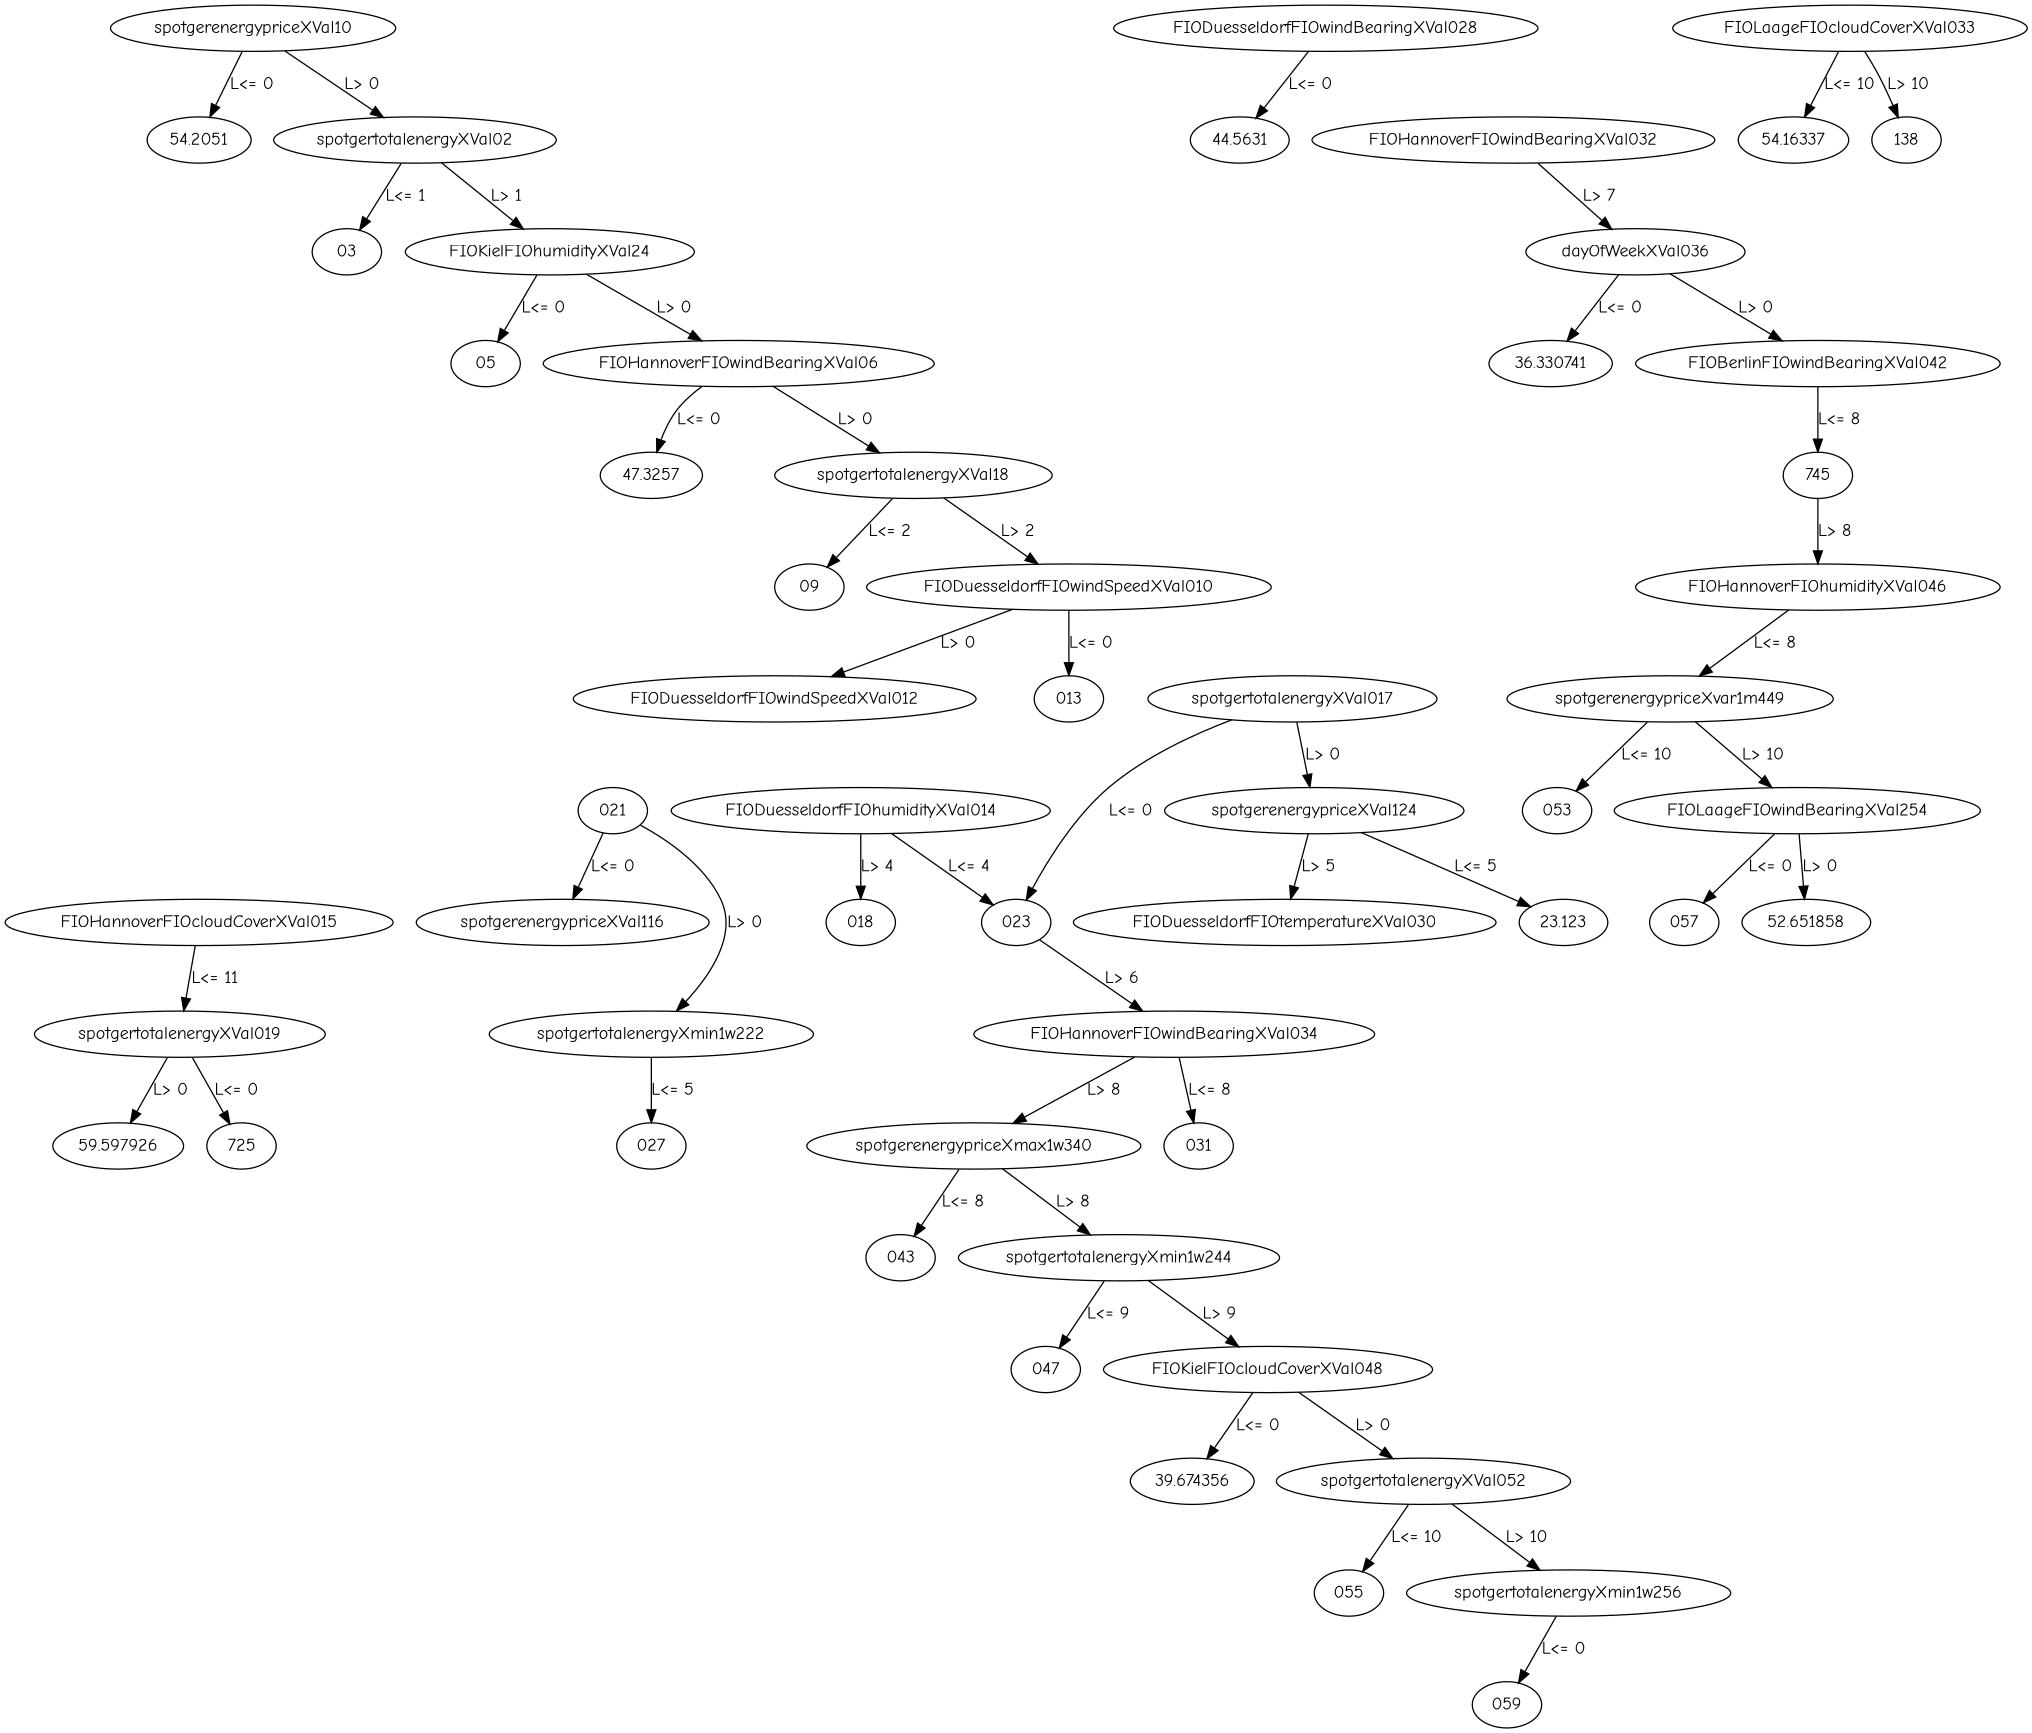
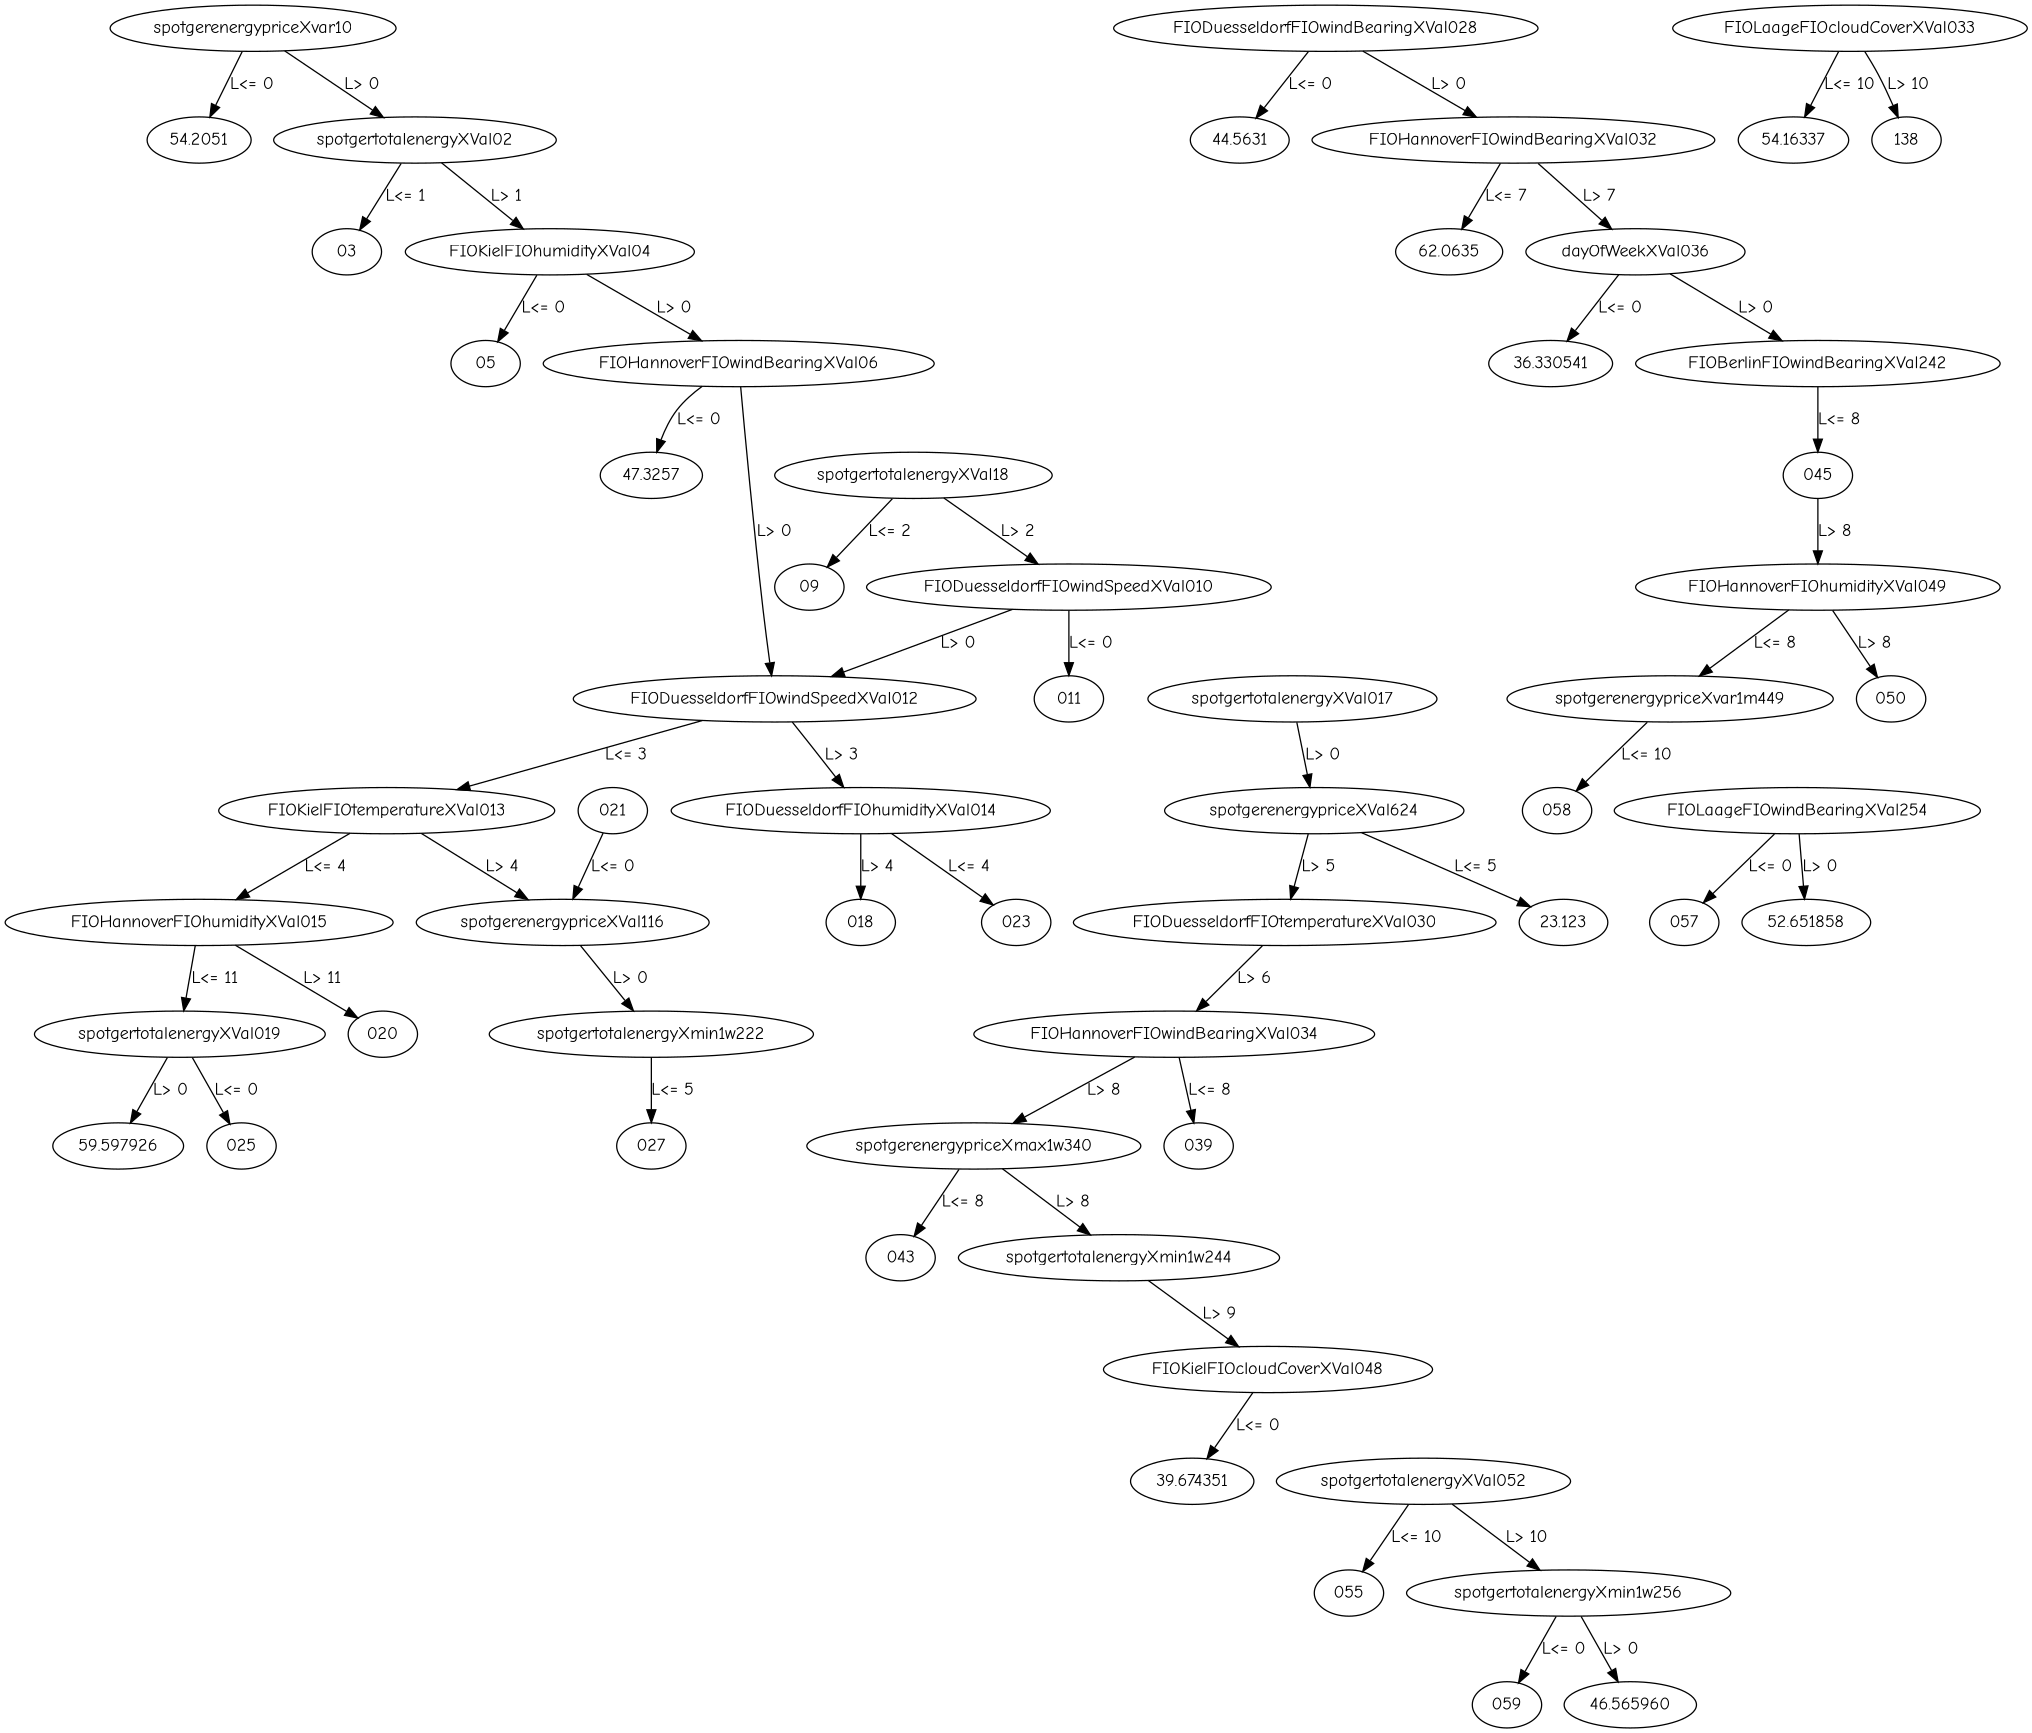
  digraph {
    fontname="Comic Neue"
    node [fontname="Comic Neue"]
    edge [fontname="Comic Neue"]
-   spotgerenergypriceXVal10
+   spotgerenergypriceXVal10 [label=spotgerenergypriceXvar10]
    54.2051
    spotgertotalenergyXVal02
    03
-   FIOKielFIOhumidityXVal04 [label=FIOKielFIOhumidityXVal24]
+   FIOKielFIOhumidityXVal04
    05
    FIOHannoverFIOwindBearingXVal06
    n8 [label=47.3257]
    spotgertotalenergyXVal18
    09
    FIODuesseldorfFIOwindSpeedXVal010
-   011 [label=013]
+   011
    FIODuesseldorfFIOwindSpeedXVal012
+   FIOKielFIOtemperatureXVal013
    FIODuesseldorfFIOhumidityXVal014
-   FIOHannoverFIOcloudCoverXVal015
+   FIOHannoverFIOcloudCoverXVal015 [label=FIOHannoverFIOhumidityXVal015]
    spotgerenergypriceXVal116
    018
    023
    spotgertotalenergyXVal019
+   020
    spotgertotalenergyXmin1w222
    spotgertotalenergyXVal017
-   spotgerenergypriceXVal124
-   025 [label=725]
+   spotgerenergypriceXVal124 [label=spotgerenergypriceXVal624]
+   025
    59.597926
    021
    027
    n29 [label=23.123]
    FIODuesseldorfFIOtemperatureXVal030
    FIODuesseldorfFIOwindBearingXVal028
    44.5631
    FIOHannoverFIOwindBearingXVal032
    FIOHannoverFIOwindBearingXVal034
+   62.0635
    dayOfWeekXVal036
    FIOLaageFIOcloudCoverXVal033
    54.16337
    n39 [label=138]
-   039 [label=031]
+   039
    spotgerenergypriceXmax1w340
-   36.330541 [label=36.330741]
-   FIOBerlinFIOwindBearingXVal042
+   36.330541
+   FIOBerlinFIOwindBearingXVal042 [label=FIOBerlinFIOwindBearingXVal242]
    043
    spotgertotalenergyXmin1w244
-   045 [label=745]
-   047
+   045
    FIOKielFIOcloudCoverXVal048
-   FIOHannoverFIOhumidityXVal046
+   FIOHannoverFIOhumidityXVal046 [label=FIOHannoverFIOhumidityXVal049]
    spotgerenergypriceXvar1m449
-   39.674351 [label=39.674356]
+   050
+   39.674351
    spotgertotalenergyXVal052
-   053
+   053 [label=058]
    n55 [label=FIOLaageFIOwindBearingXVal254]
    055
    spotgertotalenergyXmin1w256
    057
    n59 [label=52.651858]
    059
+   46.565960
    spotgerenergypriceXVal10 -> 54.2051 [label="L<= 0"]
    spotgerenergypriceXVal10 -> spotgertotalenergyXVal02 [label="L> 0"]
    spotgertotalenergyXVal02 -> 03 [label="L<= 1"]
    spotgertotalenergyXVal02 -> FIOKielFIOhumidityXVal04 [label="L> 1"]
    FIOKielFIOhumidityXVal04 -> 05 [label="L<= 0"]
    FIOKielFIOhumidityXVal04 -> FIOHannoverFIOwindBearingXVal06 [label="L> 0"]
    FIOHannoverFIOwindBearingXVal06 -> n8 [label="L<= 0"]
-   FIOHannoverFIOwindBearingXVal06 -> spotgertotalenergyXVal18 [label="L> 0"]
+   FIOHannoverFIOwindBearingXVal06 -> FIODuesseldorfFIOwindSpeedXVal012 [label="L> 0"]
    spotgertotalenergyXVal18 -> 09 [label="L<= 2"]
    spotgertotalenergyXVal18 -> FIODuesseldorfFIOwindSpeedXVal010 [label="L> 2"]
    FIODuesseldorfFIOwindSpeedXVal010 -> 011 [label="L<= 0"]
    FIODuesseldorfFIOwindSpeedXVal010 -> FIODuesseldorfFIOwindSpeedXVal012 [label="L> 0"]
+   FIODuesseldorfFIOwindSpeedXVal012 -> FIOKielFIOtemperatureXVal013 [label="L<= 3"]
+   FIODuesseldorfFIOwindSpeedXVal012 -> FIODuesseldorfFIOhumidityXVal014 [label="L> 3"]
+   FIOKielFIOtemperatureXVal013 -> FIOHannoverFIOcloudCoverXVal015 [label="L<= 4"]
+   FIOKielFIOtemperatureXVal013 -> spotgerenergypriceXVal116 [label="L> 4"]
    FIODuesseldorfFIOhumidityXVal014 -> 018 [label="L> 4"]
    FIODuesseldorfFIOhumidityXVal014 -> 023 [label="L<= 4"]
    FIOHannoverFIOcloudCoverXVal015 -> spotgertotalenergyXVal019 [label="L<= 11"]
-   021 -> spotgertotalenergyXmin1w222 [label="L> 0"]
+   FIOHannoverFIOcloudCoverXVal015 -> 020 [label="L> 11"]
+   spotgerenergypriceXVal116 -> spotgertotalenergyXmin1w222 [label="L> 0"]
    spotgertotalenergyXVal019 -> 025 [label="L<= 0"]
    spotgertotalenergyXVal019 -> 59.597926 [label="L> 0"]
    spotgertotalenergyXmin1w222 -> 027 [label="L<= 5"]
-   spotgertotalenergyXVal017 -> 023 [label="L<= 0"]
    spotgertotalenergyXVal017 -> spotgerenergypriceXVal124 [label="L> 0"]
    spotgerenergypriceXVal124 -> n29 [label="L<= 5"]
    spotgerenergypriceXVal124 -> FIODuesseldorfFIOtemperatureXVal030 [label="L> 5"]
    021 -> spotgerenergypriceXVal116 [label="L<= 0"]
-   023 -> FIOHannoverFIOwindBearingXVal034 [label="L> 6"]
+   FIODuesseldorfFIOtemperatureXVal030 -> FIOHannoverFIOwindBearingXVal034 [label="L> 6"]
    FIODuesseldorfFIOwindBearingXVal028 -> 44.5631 [label="L<= 0"]
+   FIODuesseldorfFIOwindBearingXVal028 -> FIOHannoverFIOwindBearingXVal032 [label="L> 0"]
+   FIOHannoverFIOwindBearingXVal032 -> 62.0635 [label="L<= 7"]
    FIOHannoverFIOwindBearingXVal032 -> dayOfWeekXVal036 [label="L> 7"]
    FIOHannoverFIOwindBearingXVal034 -> 039 [label="L<= 8"]
    FIOHannoverFIOwindBearingXVal034 -> spotgerenergypriceXmax1w340 [label="L> 8"]
    dayOfWeekXVal036 -> 36.330541 [label="L<= 0"]
    dayOfWeekXVal036 -> FIOBerlinFIOwindBearingXVal042 [label="L> 0"]
    FIOLaageFIOcloudCoverXVal033 -> 54.16337 [label="L<= 10"]
    FIOLaageFIOcloudCoverXVal033 -> n39 [label="L> 10"]
    spotgerenergypriceXmax1w340 -> 043 [label="L<= 8"]
    spotgerenergypriceXmax1w340 -> spotgertotalenergyXmin1w244 [label="L> 8"]
    FIOBerlinFIOwindBearingXVal042 -> 045 [label="L<= 8"]
-   spotgertotalenergyXmin1w244 -> 047 [label="L<= 9"]
    spotgertotalenergyXmin1w244 -> FIOKielFIOcloudCoverXVal048 [label="L> 9"]
    045 -> FIOHannoverFIOhumidityXVal046 [label="L> 8"]
    FIOKielFIOcloudCoverXVal048 -> 39.674351 [label="L<= 0"]
-   FIOKielFIOcloudCoverXVal048 -> spotgertotalenergyXVal052 [label="L> 0"]
    FIOHannoverFIOhumidityXVal046 -> spotgerenergypriceXvar1m449 [label="L<= 8"]
+   FIOHannoverFIOhumidityXVal046 -> 050 [label="L> 8"]
    spotgerenergypriceXvar1m449 -> 053 [label="L<= 10"]
-   spotgerenergypriceXvar1m449 -> n55 [label="L> 10"]
    spotgertotalenergyXVal052 -> 055 [label="L<= 10"]
    spotgertotalenergyXVal052 -> spotgertotalenergyXmin1w256 [label="L> 10"]
    n55 -> 057 [label="L<= 0"]
    n55 -> n59 [label="L> 0"]
    spotgertotalenergyXmin1w256 -> 059 [label="L<= 0"]
+   spotgertotalenergyXmin1w256 -> 46.565960 [label="L> 0"]
  }
